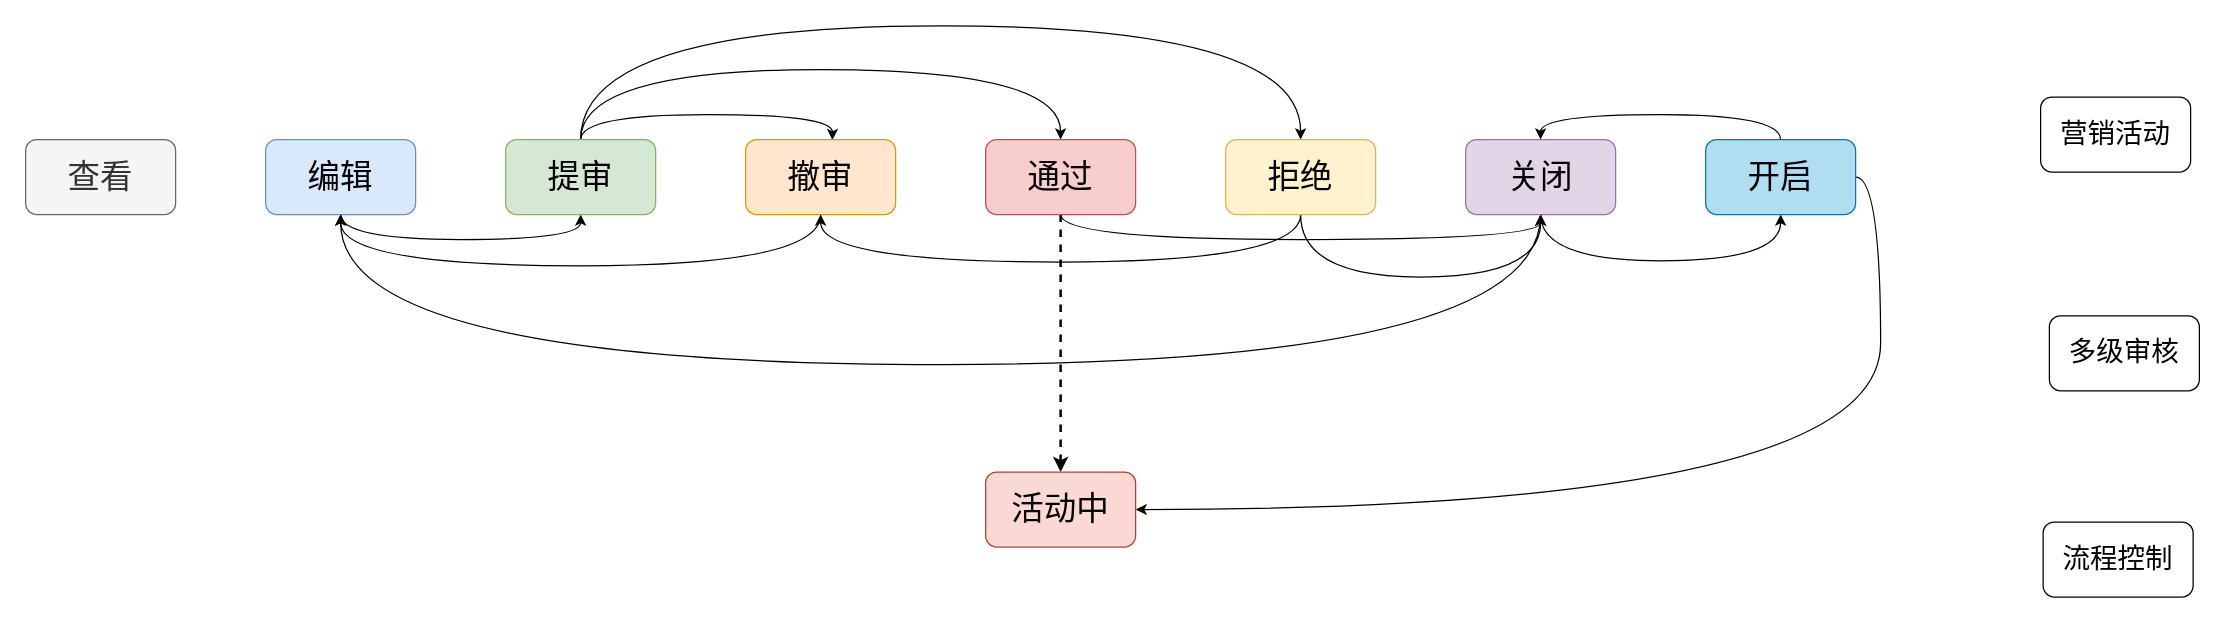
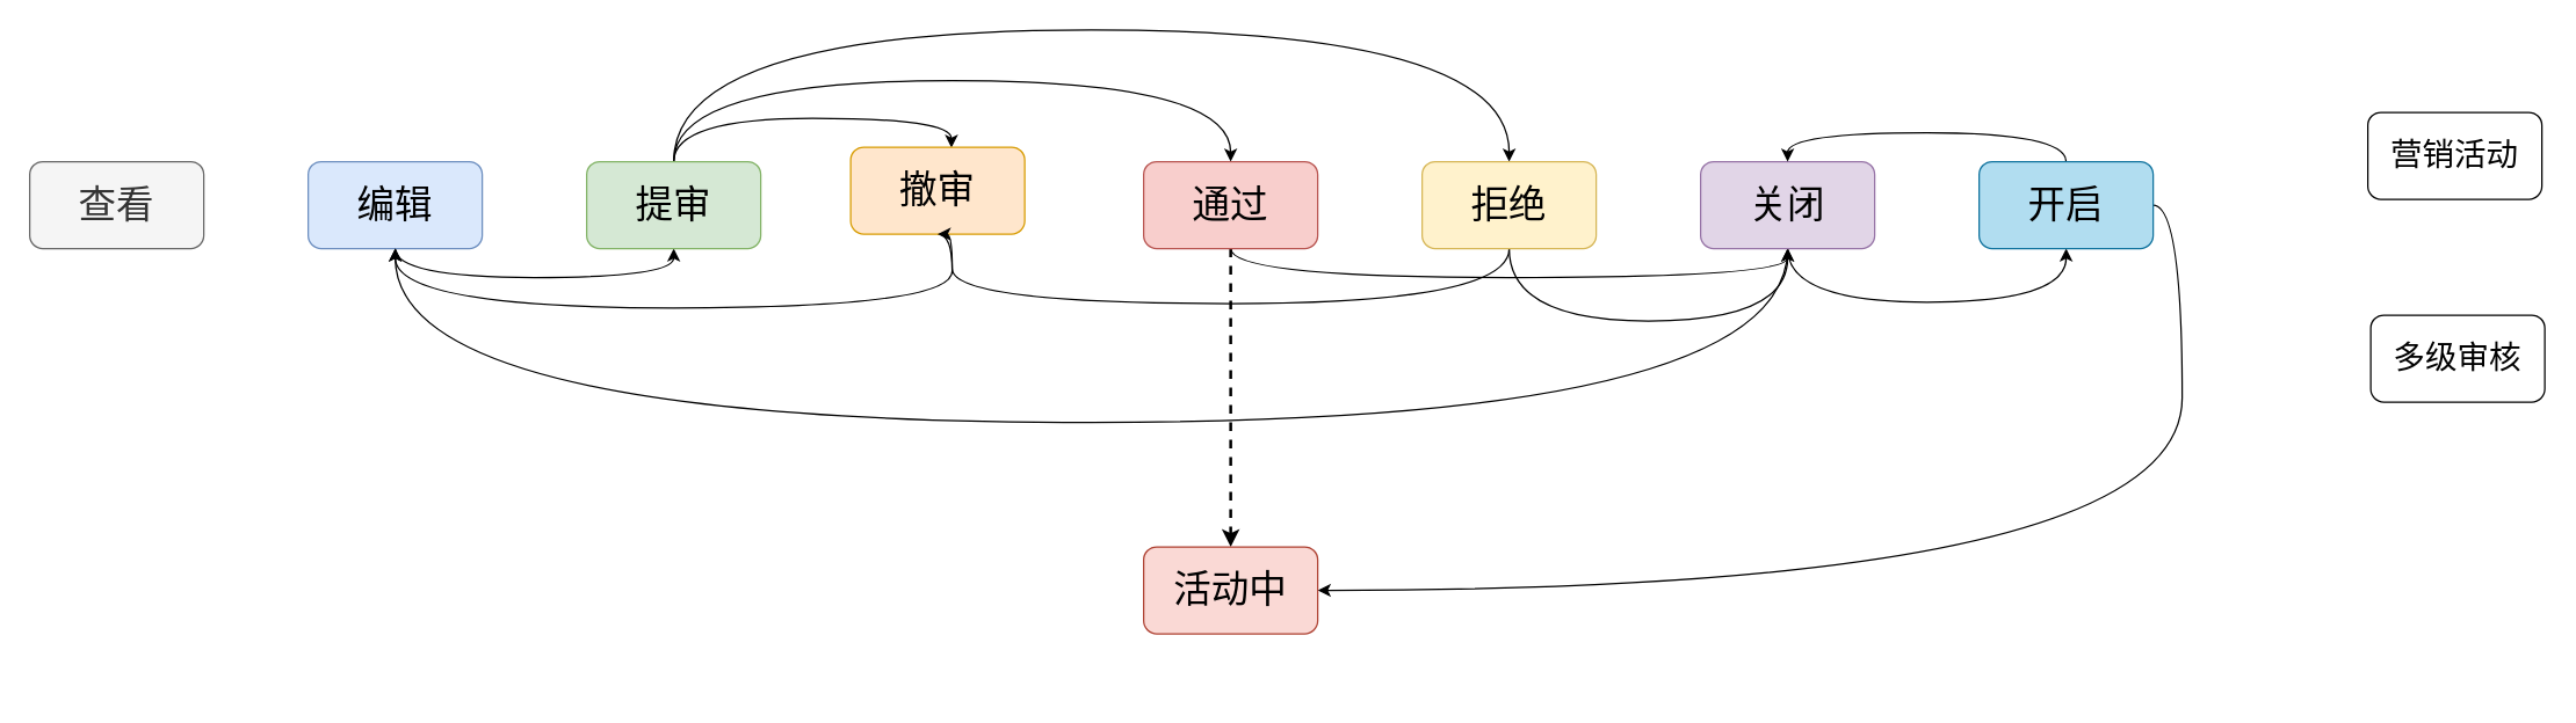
  <mxCell id="0" />
  <mxCell id="1" parent="0" />
  <mxCell id="2" value="查看" style="rounded=1;whiteSpace=wrap;html=1;fontSize=26;fillColor=#f5f5f5;fontColor=#333333;strokeColor=#666666;" vertex="1" parent="1"><mxGeometry x="20" y="111" width="120" height="60" as="geometry" /></mxCell>
  <mxCell id="3" style="edgeStyle=orthogonalEdgeStyle;rounded=0;orthogonalLoop=1;jettySize=auto;html=1;entryX=0.5;entryY=1;entryDx=0;entryDy=0;exitX=0.5;exitY=1;exitDx=0;exitDy=0;curved=1;" edge="1" parent="1" source="4" target="8"><mxGeometry relative="1" as="geometry" /></mxCell>
  <mxCell id="4" value="编辑" style="rounded=1;whiteSpace=wrap;html=1;fontSize=26;fillColor=#dae8fc;strokeColor=#6c8ebf;" vertex="1" parent="1"><mxGeometry x="212" y="111" width="120" height="60" as="geometry" /></mxCell>
  <mxCell id="5" style="edgeStyle=orthogonalEdgeStyle;rounded=0;orthogonalLoop=1;jettySize=auto;html=1;entryX=0.579;entryY=0.008;entryDx=0;entryDy=0;entryPerimeter=0;exitX=0.5;exitY=0;exitDx=0;exitDy=0;curved=1;" edge="1" parent="1" source="8" target="10"><mxGeometry relative="1" as="geometry" /></mxCell>
  <mxCell id="6" style="edgeStyle=orthogonalEdgeStyle;rounded=0;orthogonalLoop=1;jettySize=auto;html=1;entryX=0.5;entryY=0;entryDx=0;entryDy=0;exitX=0.5;exitY=0;exitDx=0;exitDy=0;curved=1;" edge="1" parent="1" source="8" target="13"><mxGeometry relative="1" as="geometry"><Array as="points"><mxPoint x="464" y="55" /><mxPoint x="848" y="55" /></Array></mxGeometry></mxCell>
  <mxCell id="7" style="edgeStyle=orthogonalEdgeStyle;rounded=0;orthogonalLoop=1;jettySize=auto;html=1;entryX=0.5;entryY=0;entryDx=0;entryDy=0;exitX=0.5;exitY=0;exitDx=0;exitDy=0;curved=1;" edge="1" parent="1" source="8" target="16"><mxGeometry relative="1" as="geometry"><Array as="points"><mxPoint x="464" y="20" /><mxPoint x="1040" y="20" /></Array></mxGeometry></mxCell>
  <mxCell id="8" value="提审" style="rounded=1;whiteSpace=wrap;html=1;fontSize=26;fillColor=#d5e8d4;strokeColor=#82b366;" vertex="1" parent="1"><mxGeometry x="404" y="111" width="120" height="60" as="geometry" /></mxCell>
  <mxCell id="9" style="edgeStyle=orthogonalEdgeStyle;rounded=0;orthogonalLoop=1;jettySize=auto;html=1;entryX=0.5;entryY=1;entryDx=0;entryDy=0;exitX=0.5;exitY=1;exitDx=0;exitDy=0;curved=1;" edge="1" parent="1" source="10" target="4"><mxGeometry relative="1" as="geometry"><Array as="points"><mxPoint x="656" y="212" /><mxPoint x="272" y="212" /></Array></mxGeometry></mxCell>
- <mxCell id="10" value="撤审" style="rounded=1;whiteSpace=wrap;html=1;fontSize=26;fillColor=#ffe6cc;strokeColor=#d79b00;" vertex="1" parent="1"><mxGeometry x="596" y="111" width="120" height="60" as="geometry" /></mxCell>
+ <mxCell id="10" value="撤审" style="rounded=1;whiteSpace=wrap;html=1;fontSize=26;fillColor=#ffe6cc;strokeColor=#d79b00;" vertex="1" parent="1"><mxGeometry x="586" y="101" width="120" height="60" as="geometry" /></mxCell>
  <mxCell id="11" style="edgeStyle=orthogonalEdgeStyle;rounded=0;orthogonalLoop=1;jettySize=auto;html=1;entryX=0.5;entryY=0;entryDx=0;entryDy=0;dashed=1;strokeWidth=2;" edge="1" parent="1" source="13" target="23"><mxGeometry relative="1" as="geometry" /></mxCell>
  <mxCell id="12" style="edgeStyle=orthogonalEdgeStyle;rounded=0;orthogonalLoop=1;jettySize=auto;html=1;entryX=0.5;entryY=1;entryDx=0;entryDy=0;exitX=0.5;exitY=1;exitDx=0;exitDy=0;curved=1;" edge="1" parent="1" source="13" target="19"><mxGeometry relative="1" as="geometry" /></mxCell>
  <mxCell id="13" value="通过" style="rounded=1;whiteSpace=wrap;html=1;fontSize=26;fillColor=#f8cecc;strokeColor=#b85450;" vertex="1" parent="1"><mxGeometry x="788" y="111" width="120" height="60" as="geometry" /></mxCell>
  <mxCell id="14" style="edgeStyle=orthogonalEdgeStyle;rounded=0;orthogonalLoop=1;jettySize=auto;html=1;entryX=0.5;entryY=1;entryDx=0;entryDy=0;exitX=0.5;exitY=1;exitDx=0;exitDy=0;curved=1;" edge="1" parent="1" source="16" target="10"><mxGeometry relative="1" as="geometry"><Array as="points"><mxPoint x="1040" y="209" /><mxPoint x="656" y="209" /></Array></mxGeometry></mxCell>
  <mxCell id="15" style="edgeStyle=orthogonalEdgeStyle;rounded=0;orthogonalLoop=1;jettySize=auto;html=1;entryX=0.5;entryY=1;entryDx=0;entryDy=0;exitX=0.5;exitY=1;exitDx=0;exitDy=0;curved=1;" edge="1" parent="1" source="16" target="19"><mxGeometry relative="1" as="geometry"><Array as="points"><mxPoint x="1040" y="221" /><mxPoint x="1232" y="221" /></Array></mxGeometry></mxCell>
  <mxCell id="16" value="拒绝" style="rounded=1;whiteSpace=wrap;html=1;fontSize=26;fillColor=#fff2cc;strokeColor=#d6b656;" vertex="1" parent="1"><mxGeometry x="980" y="111" width="120" height="60" as="geometry" /></mxCell>
  <mxCell id="17" style="edgeStyle=orthogonalEdgeStyle;rounded=0;orthogonalLoop=1;jettySize=auto;html=1;entryX=0.5;entryY=1;entryDx=0;entryDy=0;exitX=0.5;exitY=1;exitDx=0;exitDy=0;curved=1;" edge="1" parent="1" source="19" target="22"><mxGeometry relative="1" as="geometry"><Array as="points"><mxPoint x="1232" y="208" /><mxPoint x="1424" y="208" /></Array></mxGeometry></mxCell>
  <mxCell id="18" style="edgeStyle=orthogonalEdgeStyle;rounded=0;orthogonalLoop=1;jettySize=auto;html=1;entryX=0.5;entryY=1;entryDx=0;entryDy=0;exitX=0.5;exitY=1;exitDx=0;exitDy=0;curved=1;" edge="1" parent="1" source="19" target="4"><mxGeometry relative="1" as="geometry"><Array as="points"><mxPoint x="1232" y="291" /><mxPoint x="272" y="291" /></Array></mxGeometry></mxCell>
  <mxCell id="19" value="关闭" style="rounded=1;whiteSpace=wrap;html=1;fontSize=26;fillColor=#e1d5e7;strokeColor=#9673a6;" vertex="1" parent="1"><mxGeometry x="1172" y="111" width="120" height="60" as="geometry" /></mxCell>
  <mxCell id="20" style="edgeStyle=orthogonalEdgeStyle;rounded=0;orthogonalLoop=1;jettySize=auto;html=1;entryX=0.5;entryY=0;entryDx=0;entryDy=0;exitX=0.5;exitY=0;exitDx=0;exitDy=0;curved=1;" edge="1" parent="1" source="22" target="19"><mxGeometry relative="1" as="geometry" /></mxCell>
  <mxCell id="21" style="edgeStyle=orthogonalEdgeStyle;rounded=0;orthogonalLoop=1;jettySize=auto;html=1;entryX=1;entryY=0.5;entryDx=0;entryDy=0;exitX=1;exitY=0.5;exitDx=0;exitDy=0;curved=1;" edge="1" parent="1" source="22" target="23"><mxGeometry relative="1" as="geometry" /></mxCell>
  <mxCell id="22" value="开启" style="rounded=1;whiteSpace=wrap;html=1;fontSize=26;fillColor=#b1ddf0;strokeColor=#10739e;" vertex="1" parent="1"><mxGeometry x="1364" y="111" width="120" height="60" as="geometry" /></mxCell>
  <mxCell id="23" value="活动中" style="rounded=1;whiteSpace=wrap;html=1;fontSize=26;fillColor=#fad9d5;strokeColor=#ae4132;" vertex="1" parent="1"><mxGeometry x="788" y="377" width="120" height="60" as="geometry" /></mxCell>
  <mxCell id="24" value="营销活动" style="rounded=1;whiteSpace=wrap;html=1;fontSize=22;" vertex="1" parent="1"><mxGeometry x="1632" y="77" width="120" height="60" as="geometry" /></mxCell>
- <mxCell id="25" value="多级审核" style="rounded=1;whiteSpace=wrap;html=1;fontSize=22;" vertex="1" parent="1"><mxGeometry x="1639" y="252" width="120" height="60" as="geometry" /></mxCell>
- <mxCell id="26" value="流程控制" style="rounded=1;whiteSpace=wrap;html=1;fontSize=22;" vertex="1" parent="1"><mxGeometry x="1634" y="417" width="120" height="60" as="geometry" /></mxCell>
+ <mxCell id="25" value="多级审核" style="rounded=1;whiteSpace=wrap;html=1;fontSize=22;" vertex="1" parent="1"><mxGeometry x="1634" y="217" width="120" height="60" as="geometry" /></mxCell>
